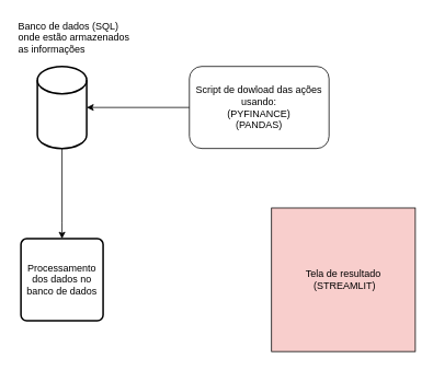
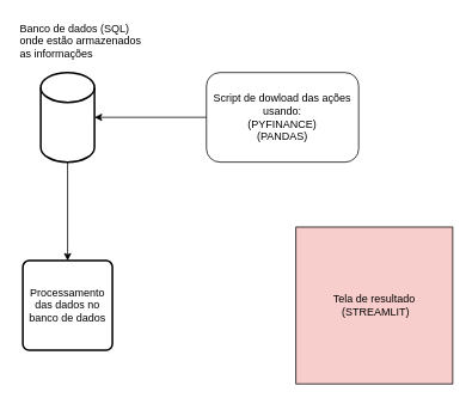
  <mxCell id="0" />
  <mxCell id="1" parent="0" />
  <mxCell id="2" value="" style="rounded=1;whiteSpace=wrap;html=1;" vertex="1" parent="1"><mxGeometry x="230" y="80" width="170" height="100" as="geometry" /></mxCell>
  <mxCell id="3" value="Script de dowload das ações usando:&lt;div&gt;(PYFINANCE)&lt;/div&gt;&lt;div&gt;(PANDAS)&lt;/div&gt;" style="text;html=1;align=center;verticalAlign=middle;whiteSpace=wrap;rounded=0;" vertex="1" parent="1"><mxGeometry x="235" y="90" width="160" height="80" as="geometry" /></mxCell>
  <mxCell id="4" style="edgeStyle=orthogonalEdgeStyle;rounded=0;orthogonalLoop=1;jettySize=auto;html=1;entryX=0.5;entryY=0;entryDx=0;entryDy=0;" edge="1" parent="1" source="5" target="8"><mxGeometry relative="1" as="geometry"><Array as="points"><mxPoint x="75" y="270" /><mxPoint x="75" y="270" /></Array></mxGeometry></mxCell>
  <mxCell id="5" value="" style="strokeWidth=2;html=1;shape=mxgraph.flowchart.database;whiteSpace=wrap;" vertex="1" parent="1"><mxGeometry x="45" y="80" width="60" height="100" as="geometry" /></mxCell>
  <mxCell id="6" value="" style="endArrow=classic;html=1;rounded=0;entryX=1;entryY=0.5;entryDx=0;entryDy=0;entryPerimeter=0;exitX=0;exitY=0.5;exitDx=0;exitDy=0;" edge="1" parent="1" source="2" target="5"><mxGeometry width="50" height="50" relative="1" as="geometry"><mxPoint x="310" y="-110" as="sourcePoint" /><mxPoint x="360" y="-160" as="targetPoint" /></mxGeometry></mxCell>
  <mxCell id="7" value="&lt;div style=&quot;&quot;&gt;&lt;span style=&quot;text-wrap-mode: nowrap; background-color: transparent; color: light-dark(rgb(0, 0, 0), rgb(255, 255, 255));&quot;&gt;Banco de dados (SQL&lt;/span&gt;&lt;span style=&quot;background-color: transparent; color: light-dark(rgb(0, 0, 0), rgb(255, 255, 255)); text-wrap-mode: nowrap;&quot;&gt;)&lt;/span&gt;&lt;/div&gt;&lt;div style=&quot;&quot;&gt;&lt;span style=&quot;background-color: transparent; color: light-dark(rgb(0, 0, 0), rgb(255, 255, 255)); text-wrap-mode: nowrap;&quot;&gt;onde &lt;/span&gt;&lt;span style=&quot;background-color: transparent; color: light-dark(rgb(0, 0, 0), rgb(255, 255, 255)); text-wrap-mode: nowrap;&quot;&gt;estão armazenados&amp;nbsp;&lt;/span&gt;&lt;/div&gt;&lt;div style=&quot;&quot;&gt;&lt;span style=&quot;text-wrap-mode: nowrap; background-color: transparent; color: light-dark(rgb(0, 0, 0), rgb(255, 255, 255));&quot;&gt;as informações&lt;/span&gt;&lt;/div&gt;" style="text;html=1;align=left;verticalAlign=middle;whiteSpace=wrap;rounded=0;" vertex="1" parent="1"><mxGeometry x="20" y="20" width="110" height="50" as="geometry" /></mxCell>
- <mxCell id="8" value="Processamento dos dados no banco de dados" style="rounded=1;whiteSpace=wrap;html=1;absoluteArcSize=1;arcSize=14;strokeWidth=2;" vertex="1" parent="1"><mxGeometry x="25" y="290" width="100" height="100" as="geometry" /></mxCell>
+ <mxCell id="8" value="Processamento das dados no banco de dados" style="rounded=1;whiteSpace=wrap;html=1;absoluteArcSize=1;arcSize=14;strokeWidth=2;" vertex="1" parent="1"><mxGeometry x="25" y="290" width="100" height="100" as="geometry" /></mxCell>
  <mxCell id="9" value="Tela de resultado&lt;div&gt;&amp;nbsp;(STREAMLIT)&lt;/div&gt;" style="whiteSpace=wrap;html=1;aspect=fixed;fillColor=#f8cecc;" vertex="1" parent="1"><mxGeometry x="330" y="252.5" width="175" height="175" as="geometry" /></mxCell>
